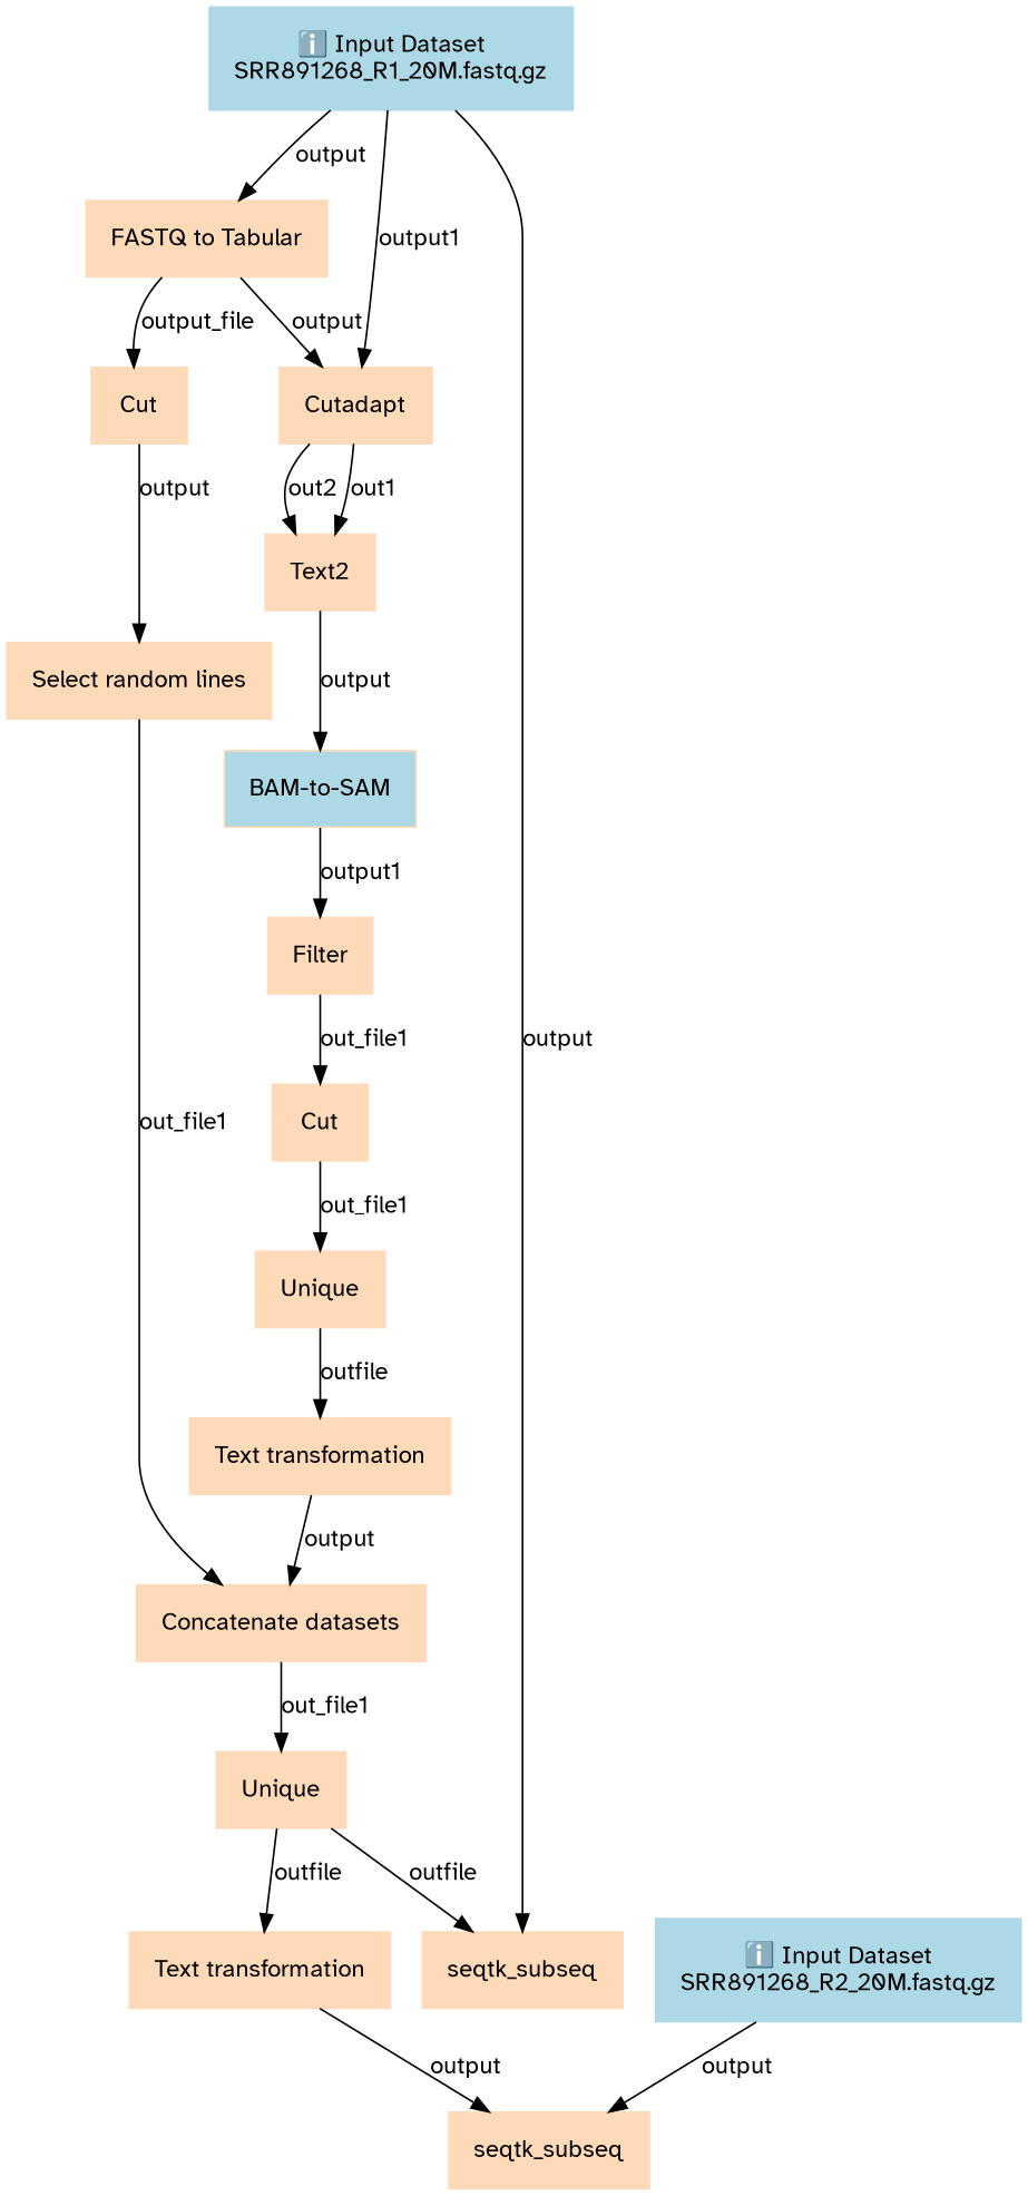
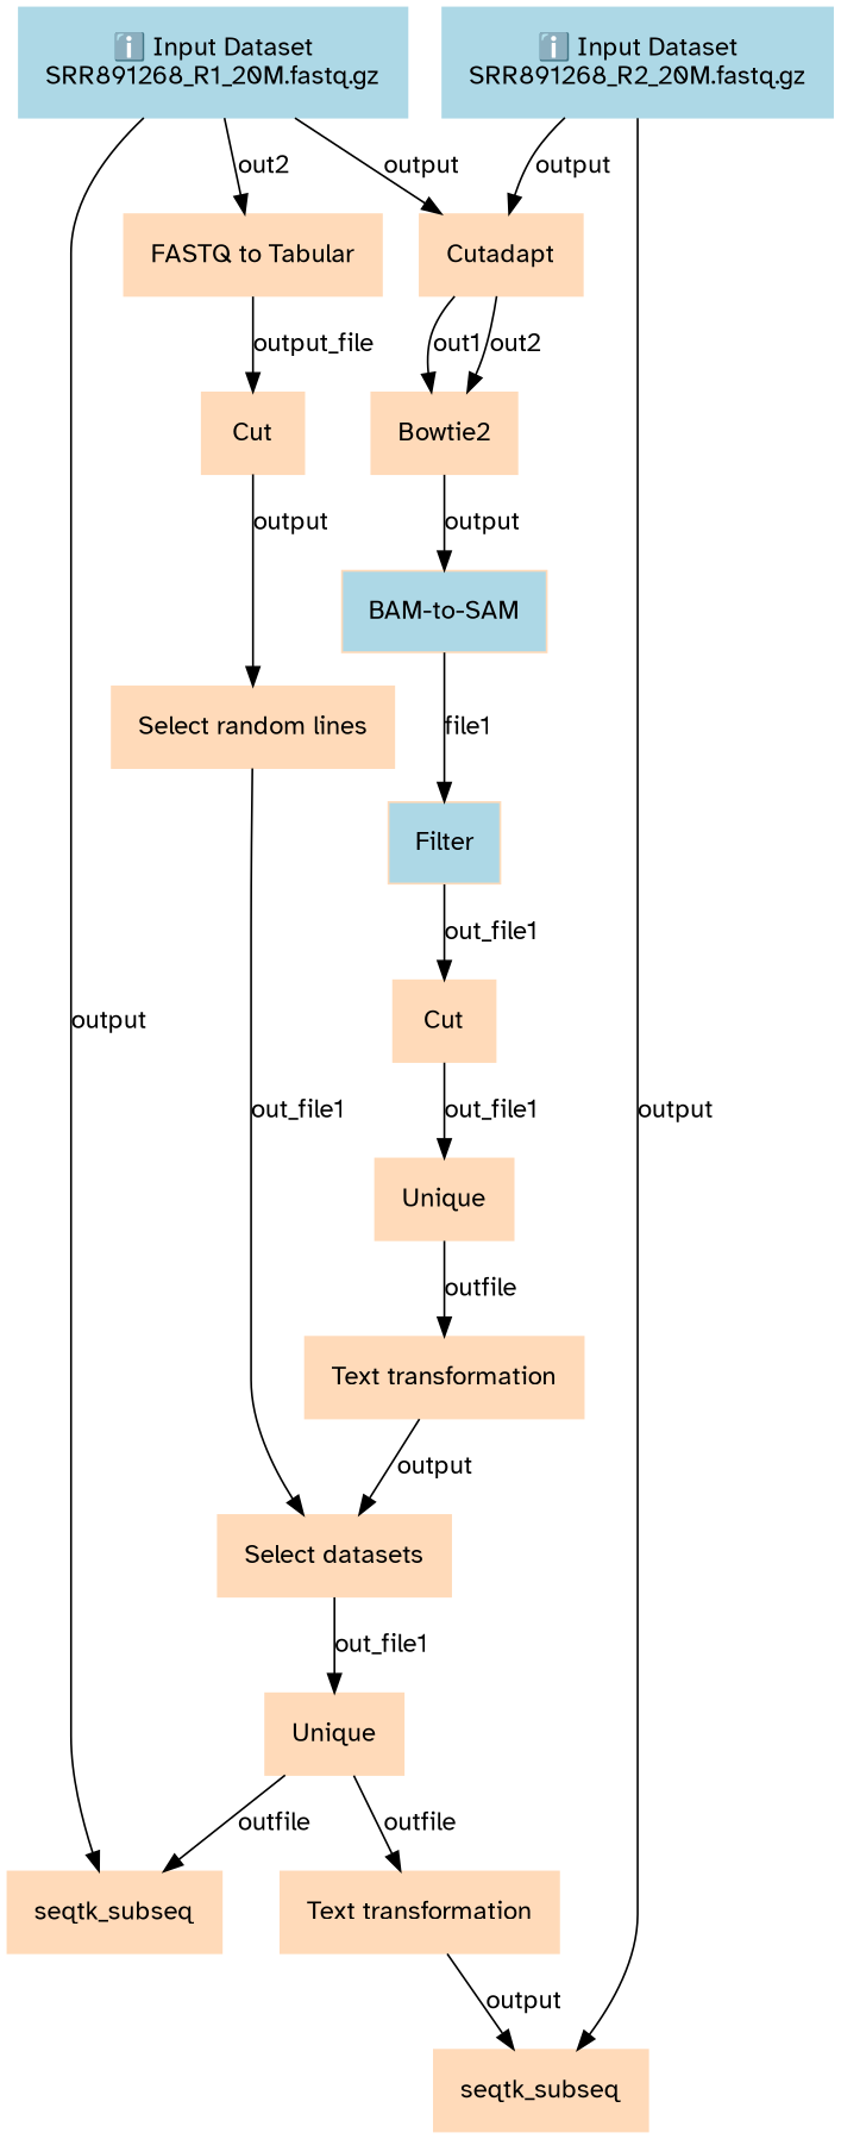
  digraph {
    node [color=peachpuff fontname="Atkinson Hyperlegible" margin="0.2,0.2" shape=box style=filled]
    edge [fontname="Atkinson Hyperlegible"]
    n1 [color=lightblue label="ℹ️ Input Dataset\nSRR891268_R1_20M.fastq.gz"]
    n2 [label=seqtk_subseq]
    n3 [label="FASTQ to Tabular"]
    n4 [label=Cutadapt]
    n5 [label=Cut]
-   n6 [label=Text2]
+   n6 [label=Bowtie2]
    n7 [color=lightblue label="ℹ️ Input Dataset\nSRR891268_R2_20M.fastq.gz"]
    n8 [label=seqtk_subseq]
    n9 [label=Unique]
    n10 [label="Text transformation"]
-   n11 [label="Concatenate datasets"]
+   n11 [label="Select datasets"]
    n12 [label=Cut]
    n13 [label=Unique]
    n14 [label="Text transformation"]
    n15 [label="Select random lines"]
    n16 [fillcolor=lightblue label="BAM-to-SAM"]
-   n17 [label=Filter]
+   n17 [label=Filter fillcolor=lightblue]
    n1 -> n2 [label=output]
-   n1 -> n3 [label=output]
-   n1 -> n4 [label=output1]
+   n1 -> n3 [label=out2]
+   n1 -> n4 [label=output]
    n3 -> n5 [label=output_file]
    n4 -> n6 [label=out1]
    n4 -> n6 [label=out2]
    n5 -> n15 [label=output]
    n6 -> n16 [label=output]
-   n3 -> n4 [label=output]
+   n7 -> n4 [label=output]
    n7 -> n8 [label=output]
    n9 -> n10 [label=outfile]
    n10 -> n11 [label=output]
    n11 -> n13 [label=out_file1]
    n12 -> n9 [label=out_file1]
    n13 -> n2 [label=outfile]
    n13 -> n14 [label=outfile]
    n14 -> n8 [label=output]
    n15 -> n11 [label=out_file1]
-   n16 -> n17 [label=output1]
+   n16 -> n17 [label=file1]
    n17 -> n12 [label=out_file1]
  }
